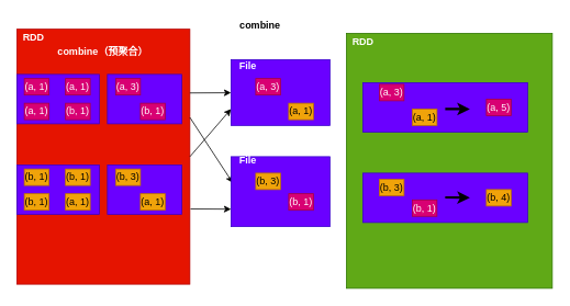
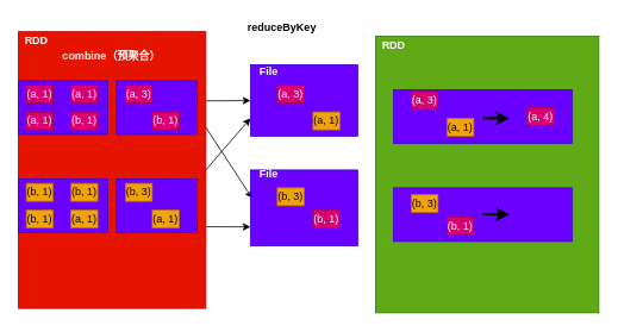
  <mxCell id="0" />
  <mxCell id="1" parent="0" />
  <mxCell id="2" value="" style="rounded=0;whiteSpace=wrap;html=1;shadow=0;labelBackgroundColor=none;labelBorderColor=none;fillColor=#e51400;strokeColor=#B20000;fontColor=#ffffff;" vertex="1" parent="1"><mxGeometry x="20" y="35" width="210" height="310" as="geometry" /></mxCell>
  <mxCell id="3" style="rounded=0;orthogonalLoop=1;jettySize=auto;html=1;exitX=1;exitY=0.25;exitDx=0;exitDy=0;" edge="1" parent="1" source="2" target="17"><mxGeometry relative="1" as="geometry"><mxPoint x="240" y="110" as="sourcePoint" /></mxGeometry></mxCell>
  <mxCell id="4" style="edgeStyle=none;rounded=0;orthogonalLoop=1;jettySize=auto;html=1;exitX=1;exitY=0.346;exitDx=0;exitDy=0;entryX=0.017;entryY=0.374;entryDx=0;entryDy=0;entryPerimeter=0;exitPerimeter=0;" edge="1" parent="1" source="2" target="18"><mxGeometry relative="1" as="geometry" /></mxCell>
  <mxCell id="5" value="" style="rounded=0;whiteSpace=wrap;html=1;shadow=0;labelBackgroundColor=none;labelBorderColor=none;fillColor=#6a00ff;fontColor=#ffffff;strokeColor=#3700CC;" vertex="1" parent="1"><mxGeometry x="20" y="90" width="100" height="60" as="geometry" /></mxCell>
  <mxCell id="6" value="(a, 1)" style="rounded=0;whiteSpace=wrap;html=1;shadow=0;labelBackgroundColor=none;labelBorderColor=none;fillColor=#d80073;fontColor=#ffffff;strokeColor=#A50040;" vertex="1" parent="1"><mxGeometry x="29" y="95" width="30" height="20" as="geometry" /></mxCell>
  <mxCell id="7" value="(a, 1)" style="rounded=0;whiteSpace=wrap;html=1;shadow=0;labelBackgroundColor=none;labelBorderColor=none;fillColor=#d80073;fontColor=#ffffff;strokeColor=#A50040;" vertex="1" parent="1"><mxGeometry x="79" y="95" width="30" height="20" as="geometry" /></mxCell>
  <mxCell id="8" value="(a, 1)" style="rounded=0;whiteSpace=wrap;html=1;shadow=0;labelBackgroundColor=none;labelBorderColor=none;fillColor=#d80073;fontColor=#ffffff;strokeColor=#A50040;" vertex="1" parent="1"><mxGeometry x="29" y="125" width="30" height="20" as="geometry" /></mxCell>
  <mxCell id="9" value="(b, 1)" style="rounded=0;whiteSpace=wrap;html=1;shadow=0;labelBackgroundColor=none;labelBorderColor=none;fillColor=#d80073;fontColor=#ffffff;strokeColor=#A50040;" vertex="1" parent="1"><mxGeometry x="79" y="125" width="30" height="20" as="geometry" /></mxCell>
  <mxCell id="10" style="edgeStyle=none;rounded=0;orthogonalLoop=1;jettySize=auto;html=1;entryX=0;entryY=0.75;entryDx=0;entryDy=0;exitX=1.004;exitY=0.705;exitDx=0;exitDy=0;exitPerimeter=0;" edge="1" parent="1" source="2" target="18"><mxGeometry relative="1" as="geometry"><mxPoint x="240" y="249" as="sourcePoint" /></mxGeometry></mxCell>
  <mxCell id="11" style="edgeStyle=none;rounded=0;orthogonalLoop=1;jettySize=auto;html=1;exitX=1;exitY=0.5;exitDx=0;exitDy=0;entryX=0;entryY=0.75;entryDx=0;entryDy=0;" edge="1" parent="1" source="2" target="17"><mxGeometry relative="1" as="geometry" /></mxCell>
  <mxCell id="12" value="" style="rounded=0;whiteSpace=wrap;html=1;shadow=0;labelBackgroundColor=none;labelBorderColor=none;fillColor=#6a00ff;fontColor=#ffffff;strokeColor=#3700CC;" vertex="1" parent="1"><mxGeometry x="20" y="200" width="100" height="60" as="geometry" /></mxCell>
  <mxCell id="13" value="(b, 1)" style="rounded=0;whiteSpace=wrap;html=1;shadow=0;labelBackgroundColor=none;labelBorderColor=none;fillColor=#f0a30a;fontColor=#000000;strokeColor=#BD7000;" vertex="1" parent="1"><mxGeometry x="29" y="205" width="30" height="20" as="geometry" /></mxCell>
  <mxCell id="14" value="(b, 1)" style="rounded=0;whiteSpace=wrap;html=1;shadow=0;labelBackgroundColor=none;labelBorderColor=none;fillColor=#f0a30a;fontColor=#000000;strokeColor=#BD7000;" vertex="1" parent="1"><mxGeometry x="79" y="205" width="30" height="20" as="geometry" /></mxCell>
  <mxCell id="15" value="(b, 1)" style="rounded=0;whiteSpace=wrap;html=1;shadow=0;labelBackgroundColor=none;labelBorderColor=none;fillColor=#f0a30a;fontColor=#000000;strokeColor=#BD7000;" vertex="1" parent="1"><mxGeometry x="29" y="235" width="30" height="20" as="geometry" /></mxCell>
  <mxCell id="16" value="(a, 1)" style="rounded=0;whiteSpace=wrap;html=1;shadow=0;labelBackgroundColor=none;labelBorderColor=none;fillColor=#f0a30a;fontColor=#000000;strokeColor=#BD7000;" vertex="1" parent="1"><mxGeometry x="79" y="235" width="30" height="20" as="geometry" /></mxCell>
  <mxCell id="17" value="" style="rounded=0;whiteSpace=wrap;html=1;shadow=0;labelBackgroundColor=none;labelBorderColor=none;fillColor=#6a00ff;fontColor=#ffffff;strokeColor=#3700CC;" vertex="1" parent="1"><mxGeometry x="280" y="72" width="120" height="80" as="geometry" /></mxCell>
  <mxCell id="18" value="" style="rounded=0;whiteSpace=wrap;html=1;shadow=0;labelBackgroundColor=none;labelBorderColor=none;fillColor=#6a00ff;fontColor=#ffffff;strokeColor=#3700CC;" vertex="1" parent="1"><mxGeometry x="280" y="190" width="120" height="85" as="geometry" /></mxCell>
  <mxCell id="19" value="&lt;b&gt;&lt;font color=&quot;#ffffff&quot;&gt;File&lt;/font&gt;&lt;/b&gt;" style="text;html=1;resizable=0;autosize=1;align=center;verticalAlign=middle;points=[];fillColor=none;strokeColor=none;rounded=0;shadow=0;labelBackgroundColor=none;labelBorderColor=none;" vertex="1" parent="1"><mxGeometry x="280" y="185" width="40" height="20" as="geometry" /></mxCell>
  <mxCell id="20" value="&lt;b&gt;&lt;font color=&quot;#ffffff&quot;&gt;File&lt;/font&gt;&lt;/b&gt;" style="text;html=1;resizable=0;autosize=1;align=center;verticalAlign=middle;points=[];fillColor=none;strokeColor=none;rounded=0;shadow=0;labelBackgroundColor=none;labelBorderColor=none;" vertex="1" parent="1"><mxGeometry x="280" y="70" width="40" height="20" as="geometry" /></mxCell>
  <mxCell id="21" style="edgeStyle=orthogonalEdgeStyle;rounded=0;orthogonalLoop=1;jettySize=auto;html=1;strokeWidth=4;" edge="1" parent="1"><mxGeometry relative="1" as="geometry"><mxPoint x="582" y="128" as="targetPoint" /><mxPoint x="542" y="128" as="sourcePoint" /><Array as="points"><mxPoint x="572" y="128" /><mxPoint x="572" y="128" /></Array></mxGeometry></mxCell>
  <mxCell id="22" value="" style="rounded=0;whiteSpace=wrap;html=1;shadow=0;labelBackgroundColor=none;labelBorderColor=none;fillColor=#60a917;strokeColor=#2D7600;fontColor=#ffffff;" vertex="1" parent="1"><mxGeometry x="420" y="40" width="250" height="310" as="geometry" /></mxCell>
  <mxCell id="23" value="" style="rounded=0;whiteSpace=wrap;html=1;shadow=0;labelBackgroundColor=none;labelBorderColor=none;fillColor=#6a00ff;fontColor=#ffffff;strokeColor=#3700CC;" vertex="1" parent="1"><mxGeometry x="440" y="100" width="200" height="60" as="geometry" /></mxCell>
  <mxCell id="24" value="" style="rounded=0;whiteSpace=wrap;html=1;shadow=0;labelBackgroundColor=none;labelBorderColor=none;fillColor=#6a00ff;fontColor=#ffffff;strokeColor=#3700CC;" vertex="1" parent="1"><mxGeometry x="440" y="210" width="200" height="60" as="geometry" /></mxCell>
  <mxCell id="25" value="&lt;b&gt;&lt;font color=&quot;#ffffff&quot;&gt;RDD&lt;/font&gt;&lt;/b&gt;" style="text;html=1;resizable=0;autosize=1;align=center;verticalAlign=middle;points=[];fillColor=none;strokeColor=none;rounded=0;shadow=0;labelBackgroundColor=none;labelBorderColor=none;" vertex="1" parent="1"><mxGeometry x="20" y="35" width="40" height="20" as="geometry" /></mxCell>
  <mxCell id="26" value="&lt;b&gt;&lt;font color=&quot;#ffffff&quot;&gt;RDD&lt;/font&gt;&lt;/b&gt;" style="text;html=1;resizable=0;autosize=1;align=center;verticalAlign=middle;points=[];fillColor=none;strokeColor=none;rounded=0;shadow=0;labelBackgroundColor=none;labelBorderColor=none;" vertex="1" parent="1"><mxGeometry x="420" y="40" width="40" height="20" as="geometry" /></mxCell>
  <mxCell id="27" value="&lt;b&gt;&lt;font color=&quot;#ffffff&quot;&gt;GroupByKey&lt;/font&gt;&lt;br&gt;&lt;/b&gt;" style="text;html=1;resizable=0;autosize=1;align=center;verticalAlign=middle;points=[];fillColor=none;strokeColor=none;rounded=0;shadow=0;labelBackgroundColor=none;labelBorderColor=none;" vertex="1" parent="1"><mxGeometry x="270" y="35" width="90" height="20" as="geometry" /></mxCell>
- <mxCell id="28" value="&lt;b&gt;combine&lt;br&gt;&lt;/b&gt;" style="text;html=1;resizable=0;autosize=1;align=center;verticalAlign=middle;points=[];fillColor=none;strokeColor=none;rounded=0;shadow=0;labelBackgroundColor=none;labelBorderColor=none;" vertex="1" parent="1"><mxGeometry x="270" y="20" width="90" height="20" as="geometry" /></mxCell>
+ <mxCell id="28" value="&lt;b&gt;reduceByKey&lt;br&gt;&lt;/b&gt;" style="text;html=1;resizable=0;autosize=1;align=center;verticalAlign=middle;points=[];fillColor=none;strokeColor=none;rounded=0;shadow=0;labelBackgroundColor=none;labelBorderColor=none;" vertex="1" parent="1"><mxGeometry x="270" y="20" width="90" height="20" as="geometry" /></mxCell>
  <mxCell id="29" value="" style="rounded=0;whiteSpace=wrap;html=1;shadow=0;labelBackgroundColor=none;labelBorderColor=none;fillColor=#6a00ff;fontColor=#ffffff;strokeColor=#3700CC;" vertex="1" parent="1"><mxGeometry x="130" y="90" width="90" height="60" as="geometry" /></mxCell>
  <mxCell id="30" value="(a, 3)" style="rounded=0;whiteSpace=wrap;html=1;shadow=0;labelBackgroundColor=none;labelBorderColor=none;fillColor=#d80073;fontColor=#ffffff;strokeColor=#A50040;" vertex="1" parent="1"><mxGeometry x="140" y="95" width="30" height="20" as="geometry" /></mxCell>
  <mxCell id="31" value="(b, 1)" style="rounded=0;whiteSpace=wrap;html=1;shadow=0;labelBackgroundColor=none;labelBorderColor=none;fillColor=#d80073;fontColor=#ffffff;strokeColor=#A50040;" vertex="1" parent="1"><mxGeometry x="170" y="125" width="30" height="20" as="geometry" /></mxCell>
  <mxCell id="32" value="" style="rounded=0;whiteSpace=wrap;html=1;shadow=0;labelBackgroundColor=none;labelBorderColor=none;fillColor=#6a00ff;fontColor=#ffffff;strokeColor=#3700CC;" vertex="1" parent="1"><mxGeometry x="130" y="200" width="90" height="60" as="geometry" /></mxCell>
  <mxCell id="33" value="(b, 3)" style="rounded=0;whiteSpace=wrap;html=1;shadow=0;labelBackgroundColor=none;labelBorderColor=none;fillColor=#f0a30a;fontColor=#000000;strokeColor=#BD7000;" vertex="1" parent="1"><mxGeometry x="140" y="205" width="30" height="20" as="geometry" /></mxCell>
  <mxCell id="34" value="(a, 1)" style="rounded=0;whiteSpace=wrap;html=1;shadow=0;labelBackgroundColor=none;labelBorderColor=none;fillColor=#f0a30a;fontColor=#000000;strokeColor=#BD7000;" vertex="1" parent="1"><mxGeometry x="170" y="235" width="30" height="20" as="geometry" /></mxCell>
  <mxCell id="35" value="(a, 3)" style="rounded=0;whiteSpace=wrap;html=1;shadow=0;labelBackgroundColor=none;labelBorderColor=none;fillColor=#d80073;fontColor=#ffffff;strokeColor=#A50040;" vertex="1" parent="1"><mxGeometry x="310" y="95" width="30" height="20" as="geometry" /></mxCell>
  <mxCell id="36" value="(b, 1)" style="rounded=0;whiteSpace=wrap;html=1;shadow=0;labelBackgroundColor=none;labelBorderColor=none;fillColor=#d80073;fontColor=#ffffff;strokeColor=#A50040;" vertex="1" parent="1"><mxGeometry x="350" y="235" width="30" height="20" as="geometry" /></mxCell>
  <mxCell id="37" value="(b, 3)" style="rounded=0;whiteSpace=wrap;html=1;shadow=0;labelBackgroundColor=none;labelBorderColor=none;fillColor=#f0a30a;fontColor=#000000;strokeColor=#BD7000;" vertex="1" parent="1"><mxGeometry x="310" y="210" width="30" height="20" as="geometry" /></mxCell>
  <mxCell id="38" value="(a, 1)" style="rounded=0;whiteSpace=wrap;html=1;shadow=0;labelBackgroundColor=none;labelBorderColor=none;fillColor=#f0a30a;fontColor=#000000;strokeColor=#BD7000;" vertex="1" parent="1"><mxGeometry x="350" y="125" width="30" height="20" as="geometry" /></mxCell>
  <mxCell id="39" value="(a, 3)" style="rounded=0;whiteSpace=wrap;html=1;shadow=0;labelBackgroundColor=none;labelBorderColor=none;fillColor=#d80073;fontColor=#ffffff;strokeColor=#A50040;" vertex="1" parent="1"><mxGeometry x="460" y="102" width="30" height="20" as="geometry" /></mxCell>
  <mxCell id="40" value="(a, 1)" style="rounded=0;whiteSpace=wrap;html=1;shadow=0;labelBackgroundColor=none;labelBorderColor=none;fillColor=#f0a30a;fontColor=#000000;strokeColor=#BD7000;" vertex="1" parent="1"><mxGeometry x="500" y="132" width="30" height="20" as="geometry" /></mxCell>
  <mxCell id="41" value="(b, 3)" style="rounded=0;whiteSpace=wrap;html=1;shadow=0;labelBackgroundColor=none;labelBorderColor=none;fillColor=#f0a30a;fontColor=#000000;strokeColor=#BD7000;" vertex="1" parent="1"><mxGeometry x="460" y="217.5" width="30" height="20" as="geometry" /></mxCell>
  <mxCell id="42" value="(b, 1)" style="rounded=0;whiteSpace=wrap;html=1;shadow=0;labelBackgroundColor=none;labelBorderColor=none;fillColor=#d80073;fontColor=#ffffff;strokeColor=#A50040;" vertex="1" parent="1"><mxGeometry x="500" y="242.5" width="30" height="20" as="geometry" /></mxCell>
  <mxCell id="43" style="rounded=0;orthogonalLoop=1;jettySize=auto;html=1;strokeWidth=3;" edge="1" parent="1"><mxGeometry relative="1" as="geometry"><mxPoint x="570" y="240" as="targetPoint" /><mxPoint x="540" y="239.5" as="sourcePoint" /></mxGeometry></mxCell>
  <mxCell id="44" style="rounded=0;orthogonalLoop=1;jettySize=auto;html=1;strokeWidth=3;" edge="1" parent="1"><mxGeometry relative="1" as="geometry"><mxPoint x="570" y="132" as="targetPoint" /><mxPoint x="540" y="132" as="sourcePoint" /></mxGeometry></mxCell>
- <mxCell id="45" value="(a, 5)" style="rounded=0;whiteSpace=wrap;html=1;shadow=0;labelBackgroundColor=none;labelBorderColor=none;fillColor=#d80073;fontColor=#ffffff;strokeColor=#A50040;" vertex="1" parent="1"><mxGeometry x="590" y="120" width="30" height="20" as="geometry" /></mxCell>
- <mxCell id="46" value="(b, 4)" style="rounded=0;whiteSpace=wrap;html=1;shadow=0;labelBackgroundColor=none;labelBorderColor=none;fillColor=#f0a30a;fontColor=#000000;strokeColor=#BD7000;" vertex="1" parent="1"><mxGeometry x="590" y="230" width="30" height="20" as="geometry" /></mxCell>
+ <mxCell id="45" value="(a, 4)" style="rounded=0;whiteSpace=wrap;html=1;shadow=0;labelBackgroundColor=none;labelBorderColor=none;fillColor=#d80073;fontColor=#ffffff;strokeColor=#A50040;" vertex="1" parent="1"><mxGeometry x="590" y="120" width="30" height="20" as="geometry" /></mxCell>
  <mxCell id="47" value="&lt;b&gt;&lt;font color=&quot;#ffffff&quot;&gt;combine（预聚合）&lt;/font&gt;&lt;br&gt;&lt;/b&gt;" style="text;html=1;resizable=0;autosize=1;align=center;verticalAlign=middle;points=[];fillColor=none;strokeColor=none;rounded=0;shadow=0;labelBackgroundColor=none;labelBorderColor=none;" vertex="1" parent="1"><mxGeometry x="59" y="52" width="130" height="20" as="geometry" /></mxCell>
